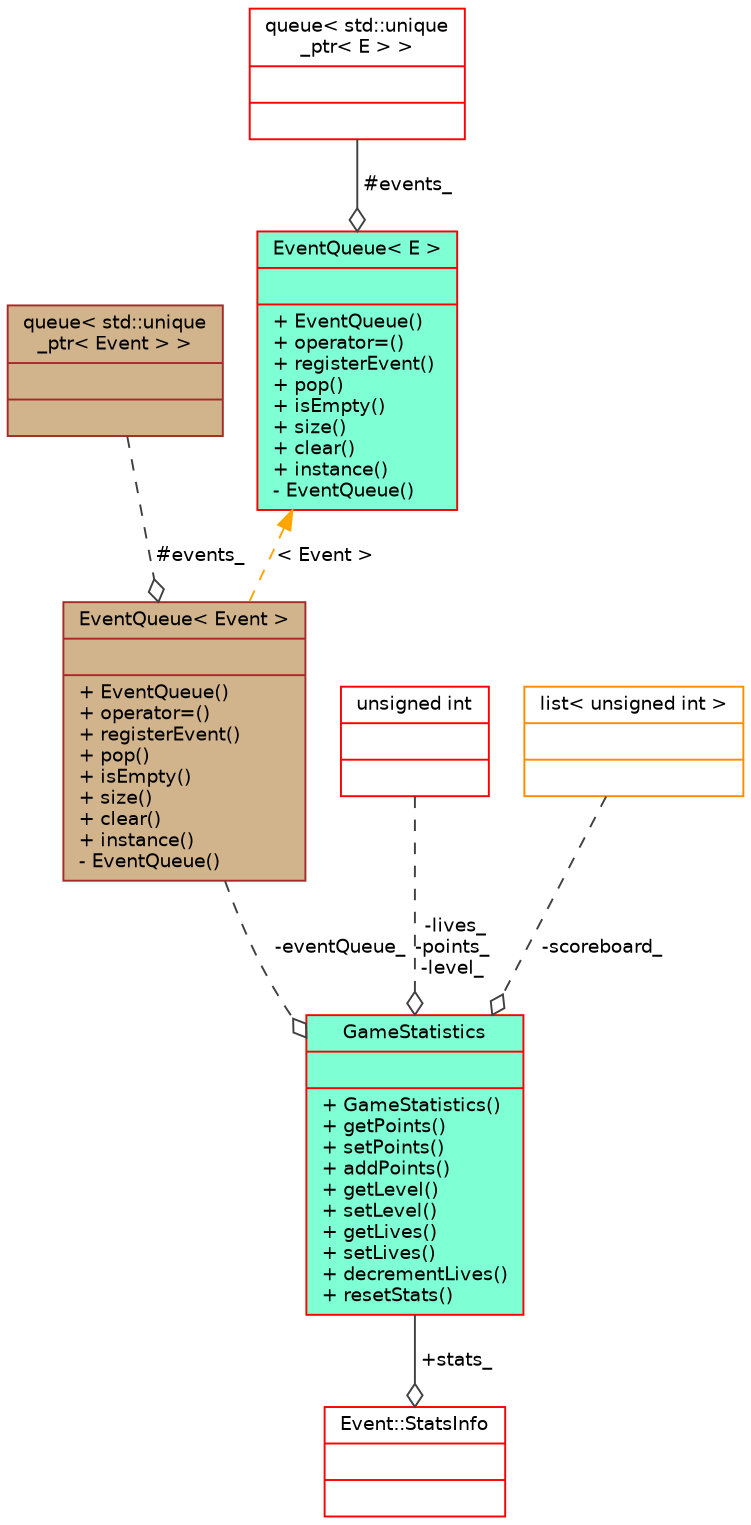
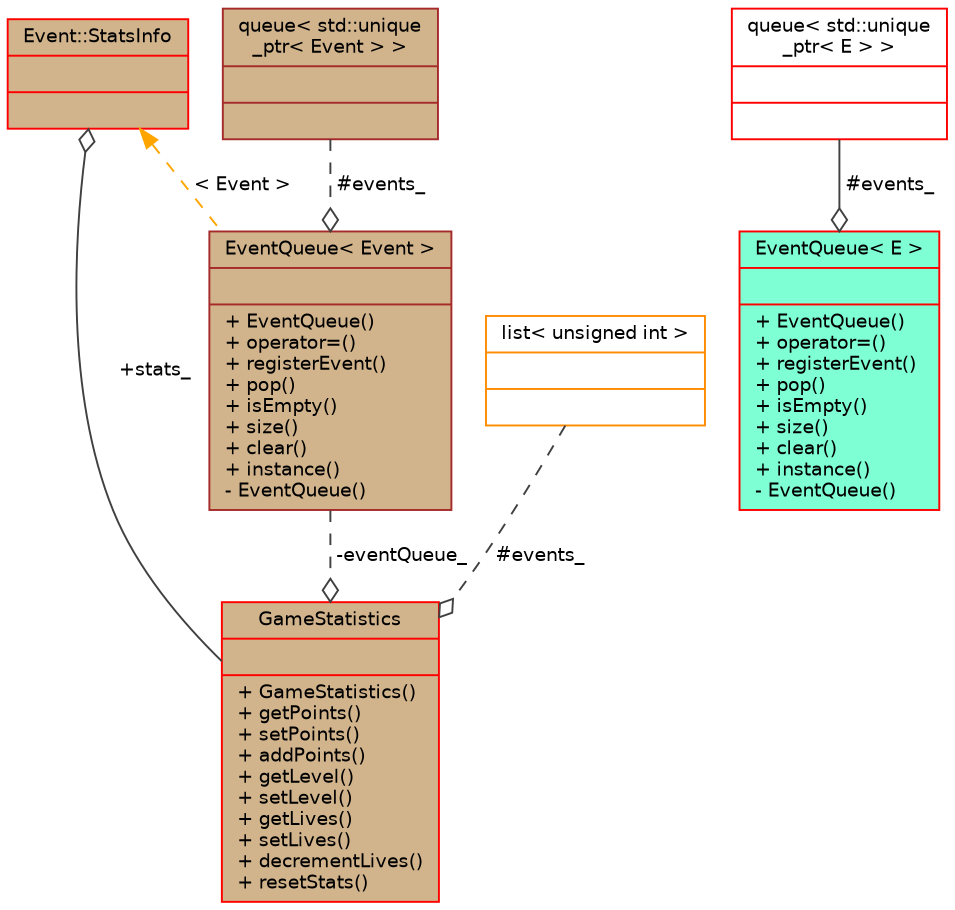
  digraph {
    node [color=red fillcolor=tan fontname=Helvetica fontsize=10 shape=record style=filled]
    edge [arrowhead=odiamond color=grey25 fontname=Helvetica fontsize=10 labelfontname=Helvetica labelfontsize=10 style=dashed]
-   n1 [fillcolor=white fontcolor=black height=0.2 label="{Event::StatsInfo\n||}" width=0.4]
-   n2 [fillcolor=aquamarine height=0.2 label="{GameStatistics\n||+ GameStatistics()\l+ getPoints()\l+ setPoints()\l+ addPoints()\l+ getLevel()\l+ setLevel()\l+ getLives()\l+ setLives()\l+ decrementLives()\l+ resetStats()\l}" width=0.4]
+   n1 [fontcolor=black height=0.2 label="{Event::StatsInfo\n||}" width=0.4]
+   n2 [height=0.2 label="{GameStatistics\n||+ GameStatistics()\l+ getPoints()\l+ setPoints()\l+ addPoints()\l+ getLevel()\l+ setLevel()\l+ getLives()\l+ setLives()\l+ decrementLives()\l+ resetStats()\l}" width=0.4]
    n3 [color=brown height=0.2 label="{EventQueue\< Event \>\n||+ EventQueue()\l+ operator=()\l+ registerEvent()\l+ pop()\l+ isEmpty()\l+ size()\l+ clear()\l+ instance()\l- EventQueue()\l}" width=0.4]
    n4 [color=brown height=0.2 label="{queue\< std::unique\l_ptr\< Event \> \>\n||}" width=0.4]
    n5 [fillcolor=aquamarine height=0.2 label="{EventQueue\< E \>\n||+ EventQueue()\l+ operator=()\l+ registerEvent()\l+ pop()\l+ isEmpty()\l+ size()\l+ clear()\l+ instance()\l- EventQueue()\l}" width=0.4]
    n6 [fillcolor=white height=0.2 label="{queue\< std::unique\l_ptr\< E \> \>\n||}" width=0.4]
-   n7 [fillcolor=white height=0.2 label="{unsigned int\n||}" width=0.4]
    n8 [color=darkorange fillcolor=white height=0.2 label="{list\< unsigned int \>\n||}" width=0.4]
    n2 -> n1 [label=" +stats_" style=solid]
    n3 -> n2 [label=" -eventQueue_"]
    n4 -> n3 [label=" #events_"]
-   n5 -> n3 [color=orange dir=back label=" \< Event \>" arrowhead=""]
+   n1 -> n3 [color=orange dir=back label=" \< Event \>" arrowhead=""]
    n6 -> n5 [label=" #events_" style=solid]
-   n7 -> n2 [label=" -lives_\n-points_\n-level_"]
-   n8 -> n2 [label=" -scoreboard_"]
+   n8 -> n2 [label=" #events_"]
  }
